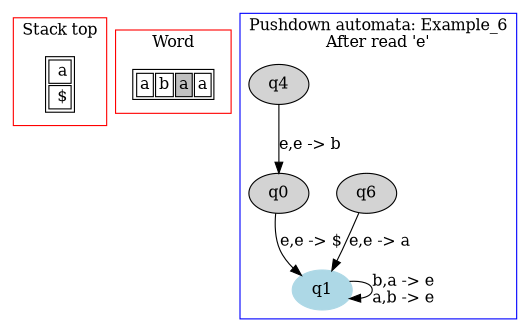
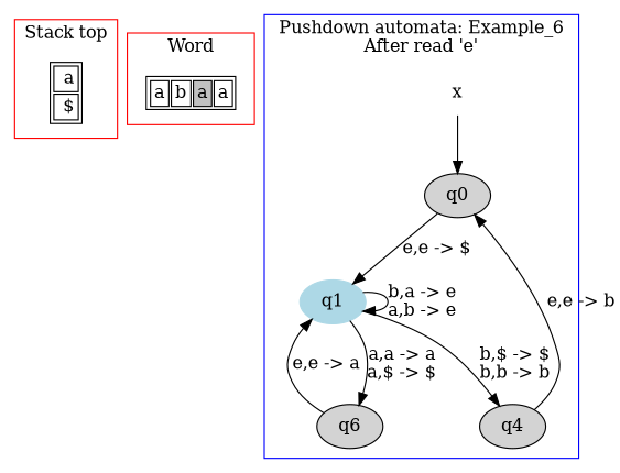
  digraph {
    node [style=filled]
    n1 [label=<<TABLE> <TR> <TD> a</TD> </TR> <TR> <TD> $</TD> </TR> </TABLE>> shape=plaintext style=""]
    n2 [label=<<TABLE> <TR> <TD><FONT>a</FONT></TD> <TD><FONT>b</FONT></TD> <TD BGCOLOR="gray"><FONT>a</FONT></TD> <TD><FONT>a</FONT></TD> </TR> </TABLE>> shape=plaintext style=""]
    q0
    q1 [color=lightblue]
    n5 [label=q6]
    q4
+   x [color=white]
    subgraph cluster_1 {
      color=red
      label="Stack top"
      n1
    }
    subgraph cluster_2 {
      color=red
      label=Word
      n2
    }
    subgraph cluster_3 {
      color=blue
      label="Pushdown automata: Example_6\nAfter read 'e'"
      q0
      q1
      n5
      q4
+     x
    }
    q0 -> q1 [label="e,e -> $"]
    q1 -> q1 [label="b,a -> e\na,b -> e"]
+   q1 -> n5 [label="a,a -> a\na,$ -> $"]
+   q1 -> q4 [label="b,$ -> $\nb,b -> b"]
    n5 -> q1 [label="e,e -> a"]
    q4 -> q0 [label="e,e -> b"]
+   x -> q0
  }
